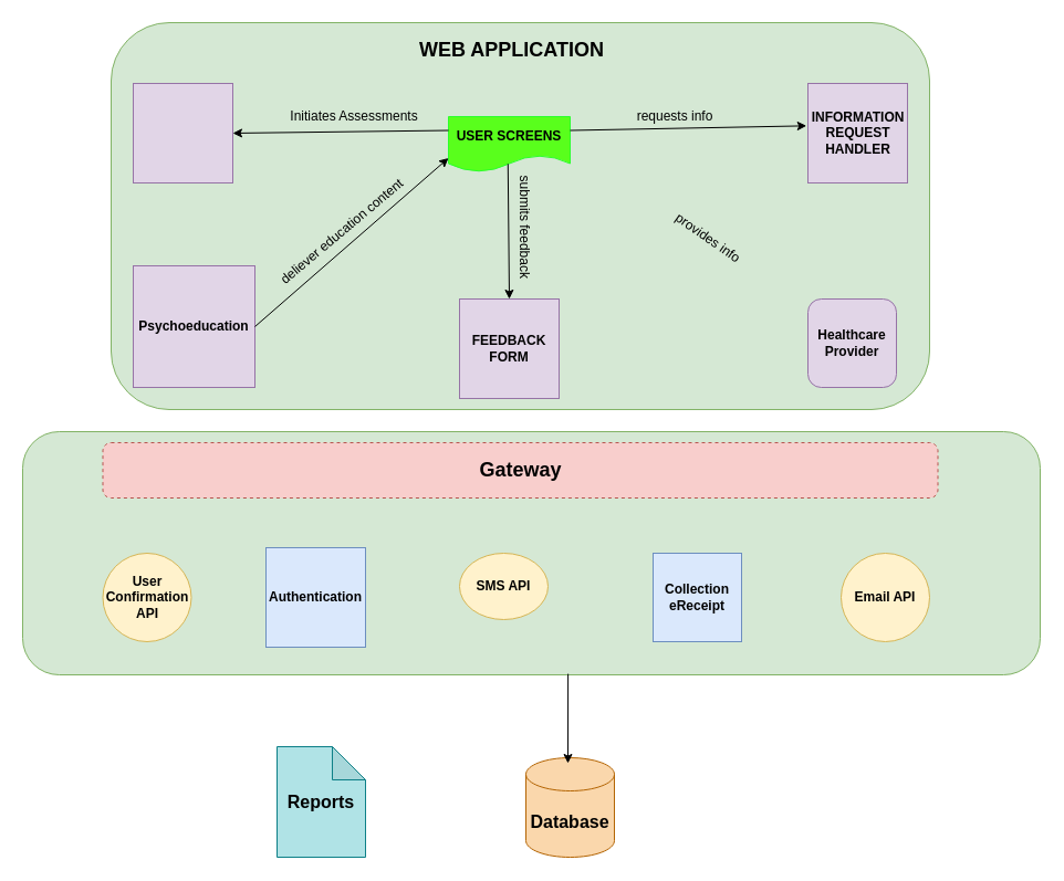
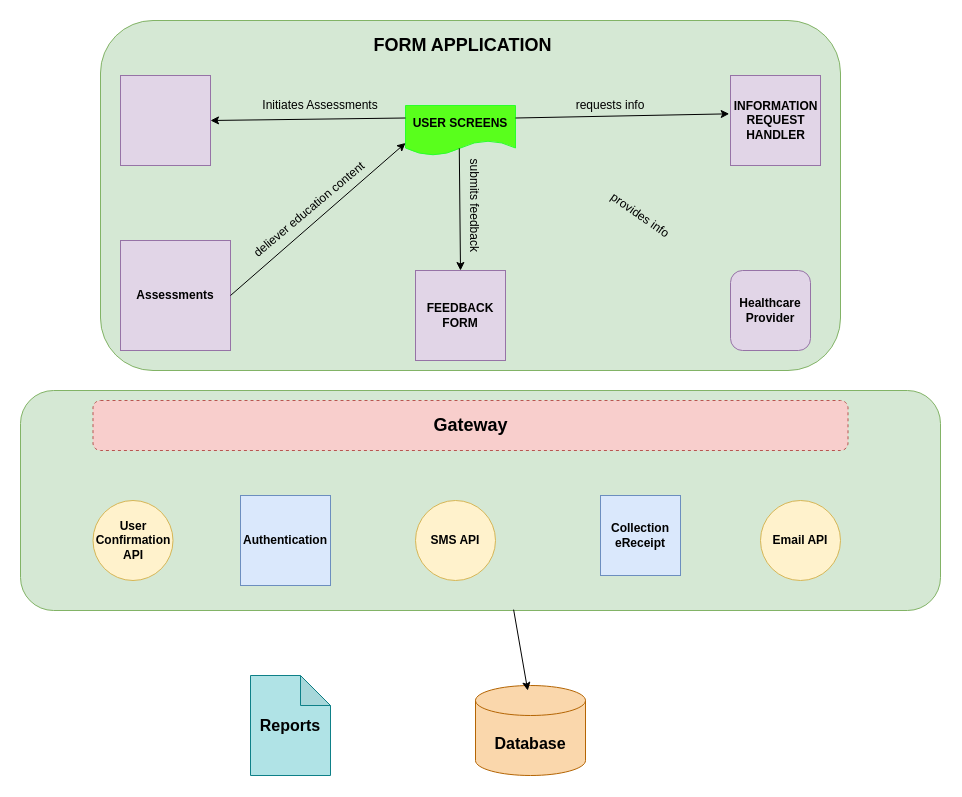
  <mxCell id="0" />
  <mxCell id="1" parent="0" />
  <mxCell id="2" value="" style="rounded=1;whiteSpace=wrap;html=1;fillColor=#d5e8d4;strokeColor=#82b366;" vertex="1" parent="1"><mxGeometry x="100" y="20" width="740" height="350" as="geometry" /></mxCell>
- <mxCell id="3" value="&lt;b&gt;&lt;font style=&quot;font-size: 18px;&quot;&gt;WEB APPLICATION&lt;/font&gt;&lt;/b&gt;" style="text;html=1;align=center;verticalAlign=middle;whiteSpace=wrap;rounded=0;" vertex="1" parent="1"><mxGeometry x="370" y="30" width="185" height="30" as="geometry" /></mxCell>
+ <mxCell id="3" value="&lt;b&gt;&lt;font style=&quot;font-size: 18px;&quot;&gt;FORM APPLICATION&lt;/font&gt;&lt;/b&gt;" style="text;html=1;align=center;verticalAlign=middle;whiteSpace=wrap;rounded=0;" vertex="1" parent="1"><mxGeometry x="370" y="30" width="185" height="30" as="geometry" /></mxCell>
  <mxCell id="4" value="" style="whiteSpace=wrap;html=1;aspect=fixed;fillColor=#e1d5e7;strokeColor=#9673a6;" vertex="1" parent="1"><mxGeometry x="120" y="75" width="90" height="90" as="geometry" /></mxCell>
  <mxCell id="5" value="" style="whiteSpace=wrap;html=1;aspect=fixed;fillColor=#e1d5e7;strokeColor=#9673a6;" vertex="1" parent="1"><mxGeometry x="730" y="75" width="90" height="90" as="geometry" /></mxCell>
  <mxCell id="6" value="&lt;b&gt;INFORMATION&lt;/b&gt;&lt;div&gt;&lt;b&gt;REQUEST&lt;/b&gt;&lt;/div&gt;&lt;div&gt;&lt;b&gt;HANDLER&lt;/b&gt;&lt;/div&gt;" style="text;html=1;align=center;verticalAlign=middle;whiteSpace=wrap;rounded=0;" vertex="1" parent="1"><mxGeometry x="747.5" y="105" width="55" height="30" as="geometry" /></mxCell>
  <mxCell id="7" value="" style="whiteSpace=wrap;html=1;aspect=fixed;fillColor=#e1d5e7;strokeColor=#9673a6;" vertex="1" parent="1"><mxGeometry x="415" y="270" width="90" height="90" as="geometry" /></mxCell>
  <mxCell id="8" value="&lt;b&gt;FEEDBACK&lt;/b&gt;&lt;div&gt;&lt;b&gt;FORM&lt;/b&gt;&lt;/div&gt;" style="text;html=1;align=center;verticalAlign=middle;whiteSpace=wrap;rounded=0;" vertex="1" parent="1"><mxGeometry x="430" y="300" width="60" height="30" as="geometry" /></mxCell>
  <mxCell id="9" style="edgeStyle=orthogonalEdgeStyle;rounded=0;orthogonalLoop=1;jettySize=auto;html=1;exitX=0.5;exitY=1;exitDx=0;exitDy=0;" edge="1" parent="1" source="2" target="2"><mxGeometry relative="1" as="geometry" /></mxCell>
  <mxCell id="10" value="&lt;b&gt;USER SCREENS&lt;/b&gt;" style="shape=document;whiteSpace=wrap;html=1;boundedLbl=1;fontColor=default;fillColor=#59FF1C;strokeColor=#2BFF2B;" vertex="1" parent="1"><mxGeometry x="405" y="105" width="110" height="50" as="geometry" /></mxCell>
  <mxCell id="11" value="" style="endArrow=classic;html=1;rounded=0;entryX=1;entryY=0.5;entryDx=0;entryDy=0;exitX=0;exitY=0.25;exitDx=0;exitDy=0;" edge="1" parent="1" source="10" target="4"><mxGeometry width="50" height="50" relative="1" as="geometry"><mxPoint x="400" y="120" as="sourcePoint" /><mxPoint x="460" y="250" as="targetPoint" /></mxGeometry></mxCell>
  <mxCell id="12" value="" style="endArrow=classic;html=1;rounded=0;entryX=-0.014;entryY=0.426;entryDx=0;entryDy=0;entryPerimeter=0;exitX=1;exitY=0.25;exitDx=0;exitDy=0;" edge="1" parent="1" source="10" target="5"><mxGeometry width="50" height="50" relative="1" as="geometry"><mxPoint x="410" y="300" as="sourcePoint" /><mxPoint x="460" y="250" as="targetPoint" /></mxGeometry></mxCell>
  <mxCell id="13" value="" style="endArrow=classic;html=1;rounded=0;exitX=0.489;exitY=0.856;exitDx=0;exitDy=0;exitPerimeter=0;entryX=0.5;entryY=0;entryDx=0;entryDy=0;" edge="1" parent="1" source="10" target="7"><mxGeometry width="50" height="50" relative="1" as="geometry"><mxPoint x="410" y="300" as="sourcePoint" /><mxPoint x="460" y="250" as="targetPoint" /></mxGeometry></mxCell>
  <mxCell id="14" value="Initiates Assessments" style="text;html=1;align=center;verticalAlign=middle;whiteSpace=wrap;rounded=0;" vertex="1" parent="1"><mxGeometry x="260" y="90" width="120" height="30" as="geometry" /></mxCell>
  <mxCell id="15" value="requests info" style="text;html=1;align=center;verticalAlign=middle;whiteSpace=wrap;rounded=0;" vertex="1" parent="1"><mxGeometry x="570" y="90" width="80" height="30" as="geometry" /></mxCell>
  <mxCell id="16" value="submits feedback" style="text;html=1;align=center;verticalAlign=middle;whiteSpace=wrap;rounded=0;rotation=90;" vertex="1" parent="1"><mxGeometry x="423.75" y="190" width="100" height="30" as="geometry" /></mxCell>
  <mxCell id="17" value="" style="rounded=1;whiteSpace=wrap;html=1;fillColor=#d5e8d4;strokeColor=#82b366;" vertex="1" parent="1"><mxGeometry y="390" width="920" height="220" as="geometry" x="20" /></mxCell>
  <mxCell id="18" value="&lt;b&gt;&lt;font style=&quot;font-size: 18px;&quot;&gt;Gateway&lt;/font&gt;&lt;/b&gt;" style="rounded=1;whiteSpace=wrap;html=1;fillColor=#f8cecc;strokeColor=#b85450;dashed=1;" vertex="1" parent="1"><mxGeometry x="92.5" y="400" width="755" height="50" as="geometry" /></mxCell>
  <mxCell id="19" value="&lt;b&gt;User Confirmation API&lt;/b&gt;" style="ellipse;whiteSpace=wrap;html=1;aspect=fixed;fillColor=#fff2cc;strokeColor=#d6b656;" vertex="1" parent="1"><mxGeometry x="92.5" y="500" width="80" height="80" as="geometry" /></mxCell>
  <mxCell id="20" value="&lt;b&gt;Email API&lt;/b&gt;" style="ellipse;whiteSpace=wrap;html=1;aspect=fixed;fillColor=#fff2cc;strokeColor=#d6b656;" vertex="1" parent="1"><mxGeometry x="760" y="500" width="80" height="80" as="geometry" /></mxCell>
- <mxCell id="21" value="&lt;b&gt;SMS API&lt;/b&gt;" style="ellipse;whiteSpace=wrap;html=1;aspect=fixed;fillColor=#fff2cc;strokeColor=#d6b656;" vertex="1" parent="1"><mxGeometry x="415" y="500" width="80" height="60" as="geometry" /></mxCell>
+ <mxCell id="21" value="&lt;b&gt;SMS API&lt;/b&gt;" style="ellipse;whiteSpace=wrap;html=1;aspect=fixed;fillColor=#fff2cc;strokeColor=#d6b656;" vertex="1" parent="1"><mxGeometry x="415" y="500" width="80" height="80" as="geometry" /></mxCell>
  <mxCell id="22" value="&lt;b&gt;Authentication&lt;/b&gt;" style="whiteSpace=wrap;html=1;aspect=fixed;fillColor=#dae8fc;strokeColor=#6c8ebf;" vertex="1" parent="1"><mxGeometry x="240" y="495" width="90" height="90" as="geometry" /></mxCell>
- <mxCell id="23" value="&lt;b&gt;Collection&lt;/b&gt;&lt;div&gt;&lt;b&gt;eReceipt&lt;/b&gt;&lt;/div&gt;" style="whiteSpace=wrap;html=1;aspect=fixed;fillColor=#dae8fc;strokeColor=#6c8ebf;" vertex="1" parent="1"><mxGeometry x="590" y="500" width="80" height="80" as="geometry" /></mxCell>
- <mxCell id="24" value="&lt;b&gt;&lt;font style=&quot;font-size: 16px;&quot;&gt;Database&lt;/font&gt;&lt;/b&gt;" style="shape=cylinder3;whiteSpace=wrap;html=1;boundedLbl=1;backgroundOutline=1;size=15;fillColor=#fad7ac;strokeColor=#b46504;" vertex="1" parent="1"><mxGeometry x="475" y="685" width="80" height="90" as="geometry" /></mxCell>
+ <mxCell id="23" value="&lt;b&gt;Collection&lt;/b&gt;&lt;div&gt;&lt;b&gt;eReceipt&lt;/b&gt;&lt;/div&gt;" style="whiteSpace=wrap;html=1;aspect=fixed;fillColor=#dae8fc;strokeColor=#6c8ebf;" vertex="1" parent="1"><mxGeometry x="600" y="495" width="80" height="80" as="geometry" /></mxCell>
+ <mxCell id="24" value="&lt;b&gt;&lt;font style=&quot;font-size: 16px;&quot;&gt;Database&lt;/font&gt;&lt;/b&gt;" style="shape=cylinder3;whiteSpace=wrap;html=1;boundedLbl=1;backgroundOutline=1;size=15;fillColor=#fad7ac;strokeColor=#b46504;" vertex="1" parent="1"><mxGeometry x="475" y="685" width="110" height="90" as="geometry" /></mxCell>
  <mxCell id="25" value="&lt;b&gt;&lt;font style=&quot;font-size: 16px;&quot;&gt;Reports&lt;/font&gt;&lt;/b&gt;" style="shape=note;whiteSpace=wrap;html=1;backgroundOutline=1;darkOpacity=0.05;fillColor=#b0e3e6;strokeColor=#0e8088;" vertex="1" parent="1"><mxGeometry x="250" y="675" width="80" height="100" as="geometry" /></mxCell>
- <mxCell id="26" value="&lt;b&gt;Psychoeducation&lt;/b&gt;" style="whiteSpace=wrap;html=1;aspect=fixed;fillColor=#e1d5e7;strokeColor=#9673a6;" vertex="1" parent="1"><mxGeometry x="120" y="240" width="110" height="110" as="geometry" /></mxCell>
+ <mxCell id="26" value="&lt;b&gt;Assessments&lt;/b&gt;" style="whiteSpace=wrap;html=1;aspect=fixed;fillColor=#e1d5e7;strokeColor=#9673a6;" vertex="1" parent="1"><mxGeometry x="120" y="240" width="110" height="110" as="geometry" /></mxCell>
  <mxCell id="27" value="&lt;b&gt;Healthcare&lt;/b&gt;&lt;div&gt;&lt;b&gt;Provider&lt;/b&gt;&lt;/div&gt;" style="whiteSpace=wrap;html=1;aspect=fixed;fillColor=#e1d5e7;strokeColor=#9673a6;rounded=1;" vertex="1" parent="1"><mxGeometry x="730" y="270" width="80" height="80" as="geometry" /></mxCell>
  <mxCell id="28" value="" style="endArrow=classic;html=1;rounded=0;entryX=0;entryY=0.75;entryDx=0;entryDy=0;exitX=1;exitY=0.5;exitDx=0;exitDy=0;" edge="1" parent="1" source="26" target="10"><mxGeometry width="50" height="50" relative="1" as="geometry"><mxPoint x="250" y="240" as="sourcePoint" /><mxPoint x="300" y="190" as="targetPoint" /></mxGeometry></mxCell>
  <mxCell id="29" value="deliever education content" style="text;html=1;align=center;verticalAlign=middle;whiteSpace=wrap;rounded=0;rotation=-40;" vertex="1" parent="1"><mxGeometry x="234.15" y="193.93" width="150" height="30" as="geometry" /></mxCell>
  <mxCell id="30" value="provides info" style="text;html=1;align=center;verticalAlign=middle;whiteSpace=wrap;rounded=0;rotation=35;" vertex="1" parent="1"><mxGeometry x="600" y="200" width="80" height="30" as="geometry" /></mxCell>
  <mxCell id="31" value="" style="endArrow=classic;html=1;rounded=0;exitX=0.536;exitY=0.996;exitDx=0;exitDy=0;exitPerimeter=0;entryX=0.475;entryY=0.056;entryDx=0;entryDy=0;entryPerimeter=0;" edge="1" parent="1" source="17" target="24"><mxGeometry width="50" height="50" relative="1" as="geometry"><mxPoint x="350" y="510" as="sourcePoint" /><mxPoint x="513" y="680" as="targetPoint" /></mxGeometry></mxCell>
